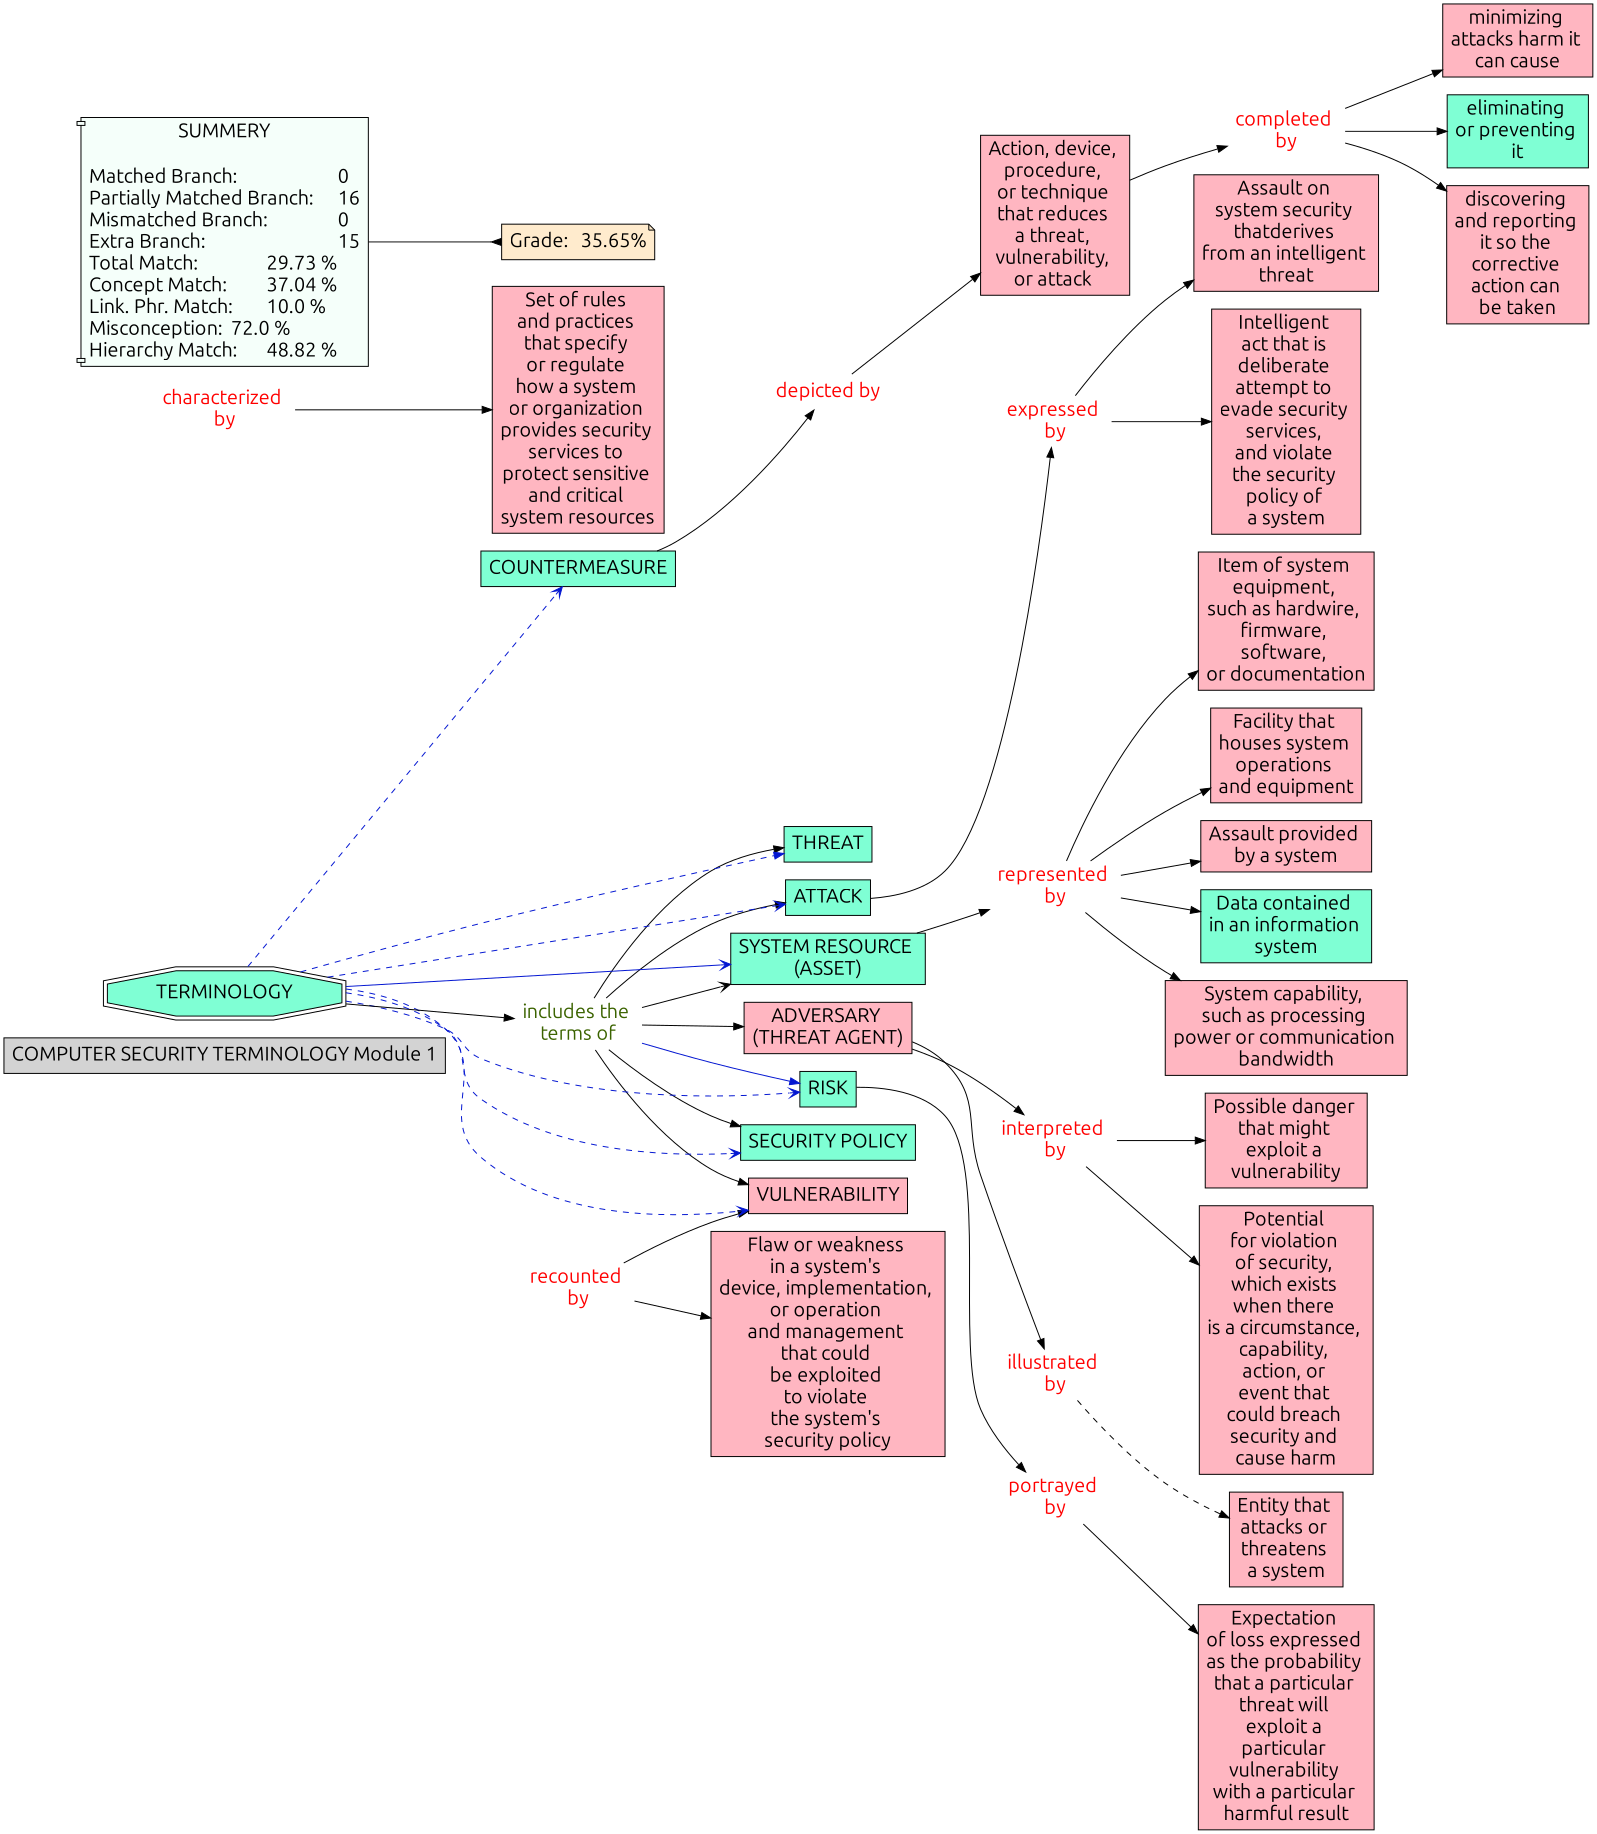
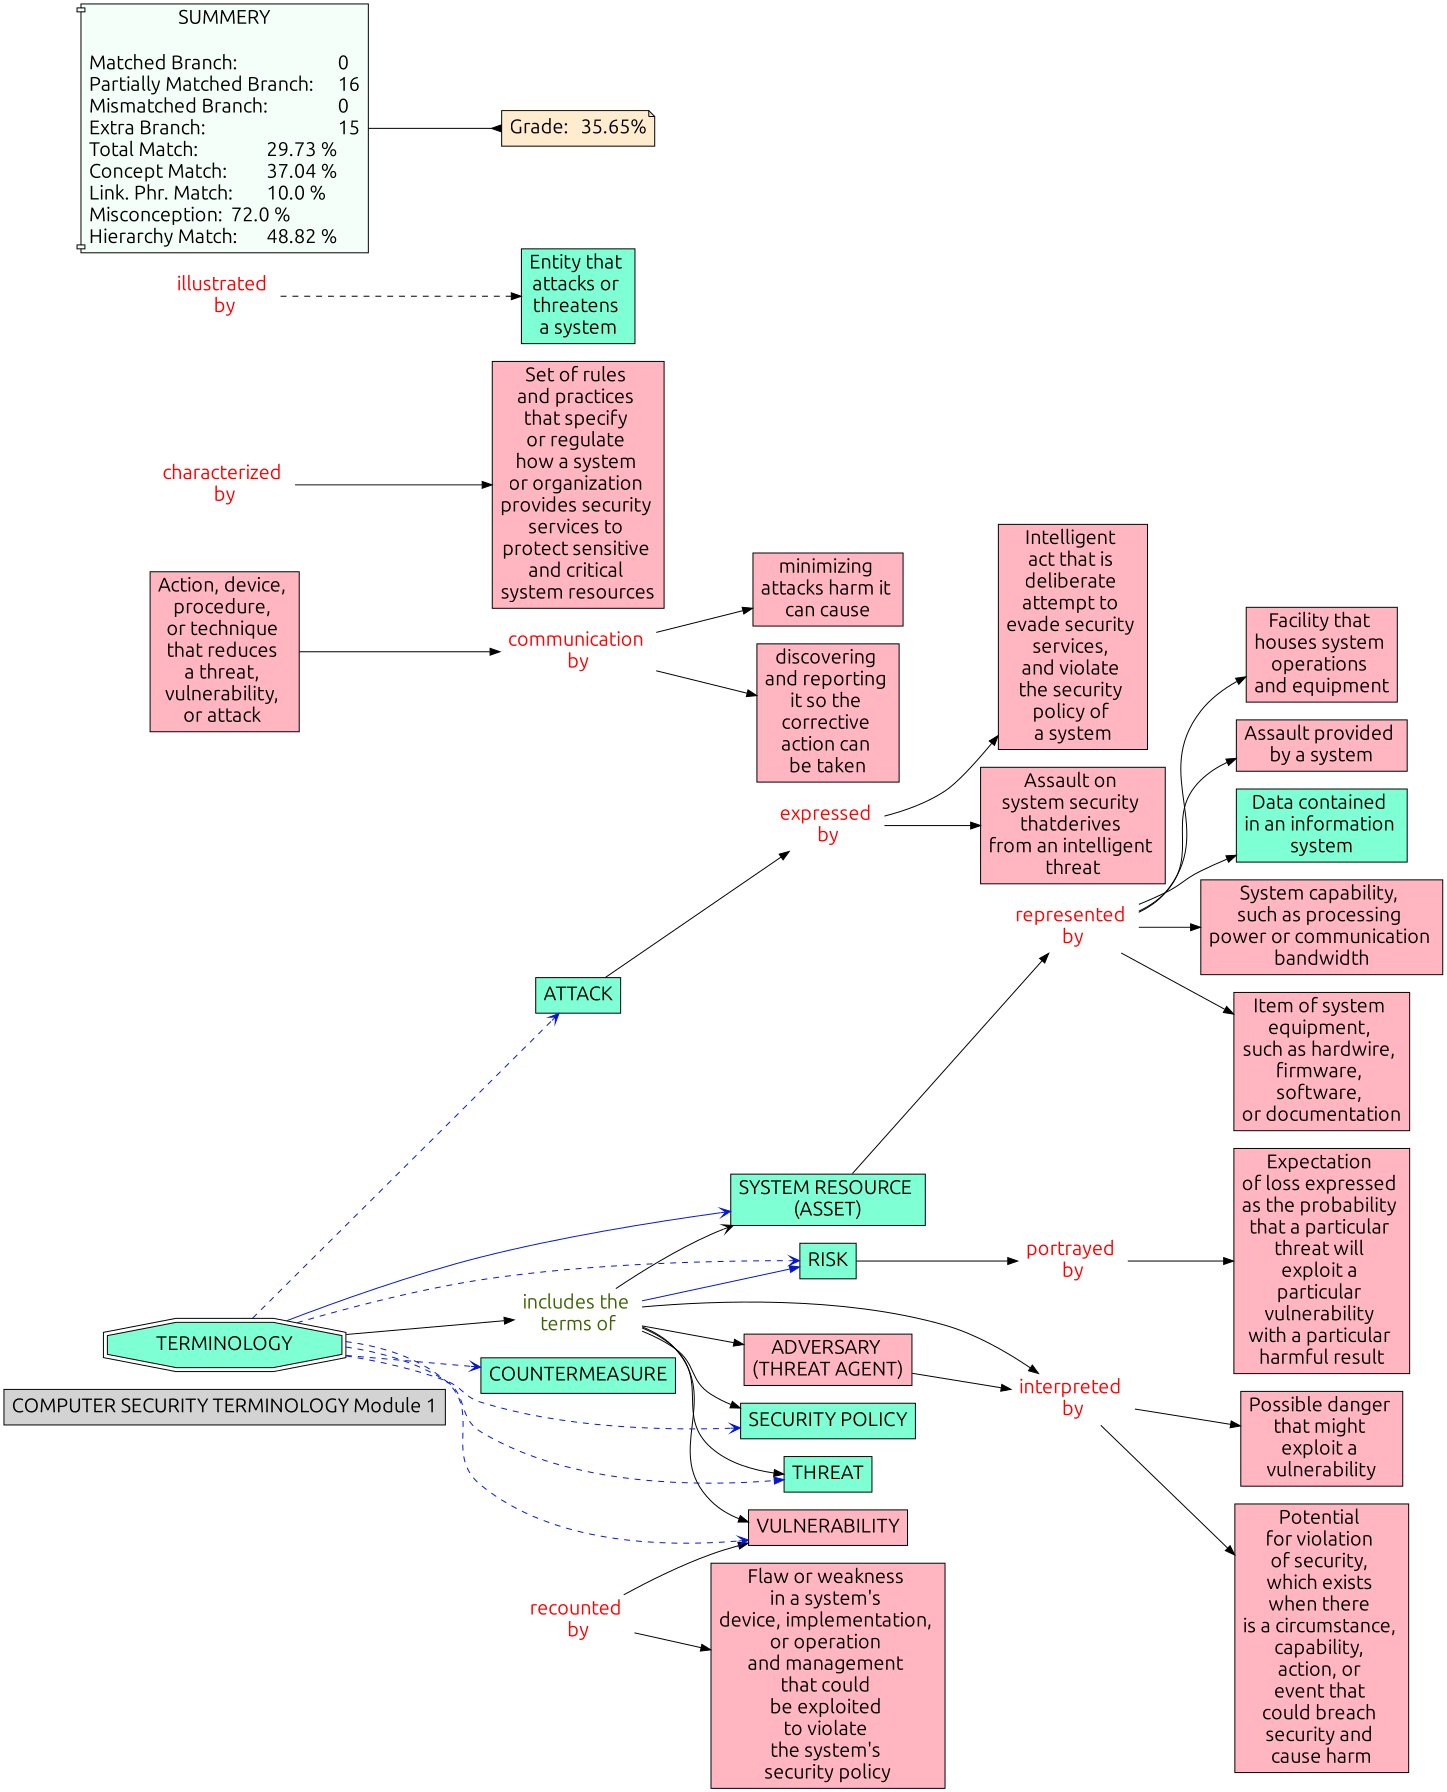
  digraph {
    fontname=Ubuntu
    rankdir=LR
    node [Gsplines=true fontname=Ubuntu fontsize=20 shape=rect style=filled fillcolor="#FFB6C1"]
    edge [constraint=true fontname=Ubuntu]
    n1 [label="COMPUTER SECURITY TERMINOLOGY Module 1" fillcolor=""]
    n2 [label="Assault on \nsystem security \nthatderives \nfrom an intelligent \nthreat"]
    n3 [fillcolor=aquamarine label="SYSTEM RESOURCE \n(ASSET)"]
    n4 [fontcolor=red label="represented \nby" shape=none style="" fillcolor=""]
    n5 [label="Item of system \nequipment, \nsuch as hardwire, \nfirmware, \nsoftware, \nor documentation\n"]
    n6 [label="Facility that \nhouses system \noperations \nand equipment\n"]
    n7 [label="Assault provided \nby a system\n"]
    n8 [fillcolor=aquamarine label="Data contained \nin an information \nsystem"]
    n9 [label="System capability, \nsuch as processing \npower or communication \nbandwidth"]
    n10 [fillcolor=aquamarine label=COUNTERMEASURE]
-   n11 [fontcolor=red label="depicted by\n" shape=none style="" fillcolor=""]
    n12 [label="Action, device, \nprocedure, \nor technique \nthat reduces \na threat, \nvulnerability, \nor attack \n"]
-   n13 [fontcolor=red label="completed \nby" shape=none style="" fillcolor=""]
+   n13 [fontcolor=red label="communication \nby" shape=none style="" fillcolor=""]
    n14 [fillcolor=aquamarine label=RISK]
    n15 [fontcolor=red label="portrayed \nby" shape=none style="" fillcolor=""]
    n16 [label="Expectation \nof loss expressed \nas the probability \nthat a particular \nthreat will \nexploit a \nparticular \nvulnerability \nwith a particular \nharmful result\n"]
    n17 [fontcolor=red label="recounted \nby" shape=none style="" fillcolor=""]
    n18 [label="Flaw or weakness \nin a system's \ndevice, implementation, \nor operation \nand management \nthat could \nbe exploited \nto violate \nthe system's \nsecurity policy\n"]
    n19 [label=VULNERABILITY]
    n20 [fontcolor=red label="characterized \nby" shape=none style="" fillcolor=""]
    n21 [label="Set of rules \nand practices \nthat specify \nor regulate \nhow a system \nor organization \nprovides security \nservices to \nprotect sensitive \nand critical \nsystem resources\n"]
    n22 [fontcolor="#3B6300" label="includes the \nterms of" shape=none style="" fillcolor=""]
    n23 [fillcolor=aquamarine label=ATTACK]
    n24 [fillcolor=aquamarine label="SECURITY POLICY\n"]
    n25 [label="ADVERSARY \n(THREAT AGENT)\n"]
    n26 [fillcolor=aquamarine label=THREAT]
    n27 [fontcolor=red label="expressed \nby" shape=none style="" fillcolor=""]
    n28 [fontcolor=red label="interpreted \nby" shape=none style="" fillcolor=""]
    n29 [fontcolor=red label="illustrated \nby" shape=none style="" fillcolor=""]
    n30 [label="Intelligent \nact that is \ndeliberate \nattempt to \nevade security \nservices, \nand violate \nthe security \npolicy of \na system"]
    n31 [label="minimizing \nattacks harm it \ncan cause"]
-   n32 [fillcolor=aquamarine label="eliminating \nor preventing \nit"]
    n33 [label="discovering \nand reporting \nit so the \ncorrective \naction can \nbe taken"]
    n34 [label="Possible danger \nthat might \nexploit a \nvulnerability"]
    n35 [label="Potential \nfor violation \nof security, \nwhich exists \nwhen there \nis a circumstance, \ncapability, \naction, or \nevent that \ncould breach \nsecurity and \ncause harm\n"]
-   n36 [label="Entity that \nattacks or \nthreatens \na system"]
+   n36 [fillcolor=aquamarine label="Entity that \nattacks or \nthreatens \na system"]
    n37 [fillcolor=aquamarine label=TERMINOLOGY shape=doubleoctagon]
    n38 [fillcolor="#F5FFFA" label="SUMMERY\n\nMatched Branch:			0\lPartially Matched Branch:	16\lMismatched Branch:		0\lExtra Branch:				15\lTotal Match:		29.73 %\lConcept Match:	37.04 %\lLink. Phr. Match:	10.0 %\lMisconception:	72.0 %\lHierarchy Match:	48.82 %\l" shape=component]
    n39 [fillcolor="#FFEBCD" label="Grade:	35.65%" shape=note]
    n3 -> n4
    n4 -> n5
    n4 -> n6
    n4 -> n7
    n4 -> n8
    n4 -> n9
-   n10 -> n11
-   n11 -> n12
    n12 -> n13
    n13 -> n31
-   n13 -> n32
    n13 -> n33
    n14 -> n15
    n15 -> n16
    n17 -> n18
    n17 -> n19
    n20 -> n21
    n22 -> n3 [arrowhead=open]
    n22 -> n14 [color="#0316D1"]
    n22 -> n19
-   n22 -> n23
+   n22 -> n28
    n22 -> n24
    n22 -> n25
    n22 -> n26
    n23 -> n27
    n25 -> n28
-   n25 -> n29
    n27 -> n2
    n27 -> n30
    n28 -> n34
    n28 -> n35
    n29 -> n36 [style=dashed]
    n37 -> n3 [arrowhead=open color="#0316D1" style=solid]
    n37 -> n10 [arrowhead=open color="#0316D1" style=dashed]
    n37 -> n14 [arrowhead=open color="#0316D1" style=dashed]
    n37 -> n19 [arrowhead=open color="#0316D1" style=dashed]
    n37 -> n22
    n37 -> n23 [arrowhead=open color="#0316D1" style=dashed]
    n37 -> n24 [arrowhead=open color="#0316D1" style=dashed]
    n37 -> n26 [arrowhead=normal color="#0316D1" style=dashed]
    n38 -> n39 [arrowhead=inv color=black]
  }
